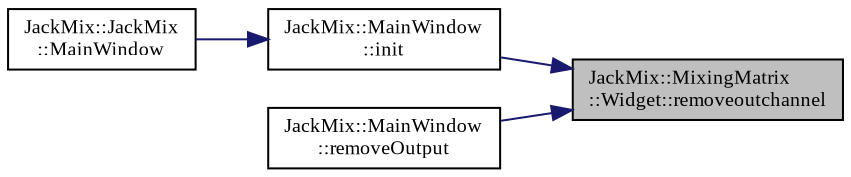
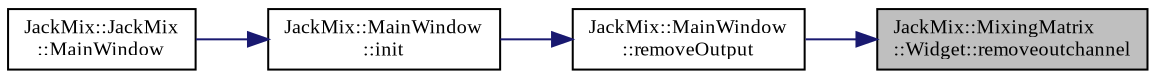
  digraph {
    fontname="Liberation Serif"
    rankdir=RL
    node [color=black fillcolor=white fontname="Liberation Serif" fontsize=10 shape=record style=filled]
    edge [color=midnightblue dir=back fontname="Liberation Serif" fontsize=10 labelfontname=Helvetica labelfontsize=10 style=solid]
    n1 [fillcolor=grey75 fontcolor=black height=0.2 label="JackMix::MixingMatrix\l::Widget::removeoutchannel" width=0.4]
    n2 [height=0.2 label="JackMix::MainWindow\l::init" width=0.4]
    n3 [height=0.2 label="JackMix::MainWindow\l::removeOutput" width=0.4]
    n4 [height=0.2 label="JackMix::JackMix\l::MainWindow" width=0.4]
-   n1 -> n2
+   n3 -> n2
    n1 -> n3
    n2 -> n4
  }
